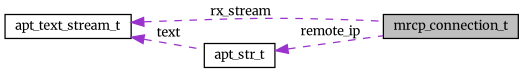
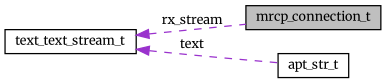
  digraph {
    fontname=Merriweather
    rankdir=LR
    node [color=black fillcolor=white fontname=Merriweather fontsize=10 shape=record style=filled]
    edge [color=darkorchid3 dir=back fontname=Merriweather fontsize=10 labelfontname=Helvetica labelfontsize=10 style=dashed]
    n1 [fillcolor=grey75 fontcolor=black height=0.2 label=mrcp_connection_t width=0.4]
    n2 [height=0.2 label=apt_str_t width=0.4]
-   n3 [height=0.2 label=apt_text_stream_t width=0.4]
-   n2 -> n1 [label=" remote_ip"]
+   n3 [height=0.2 label=text_text_stream_t width=0.4]
    n3 -> n1 [label=" rx_stream"]
    n3 -> n2 [label=" text"]
  }
